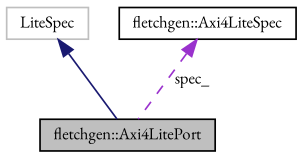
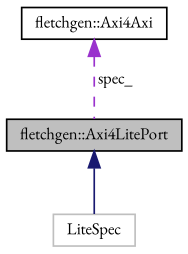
  digraph {
    fontname="EB Garamond"
    node [color=black fillcolor=white fontname="EB Garamond" fontsize=10 shape=record style=filled]
    edge [dir=back fontname="EB Garamond" fontsize=10 labelfontname=Helvetica labelfontsize=10]
    n1 [fillcolor=grey75 fontcolor=black height=0.2 label="fletchgen::Axi4LitePort" width=0.4]
    n2 [color=grey75 height=0.2 label=LiteSpec width=0.4]
-   n3 [height=0.2 label="fletchgen::Axi4LiteSpec" width=0.4]
-   n2 -> n1 [color=midnightblue style=solid]
+   n3 [height=0.2 label="fletchgen::Axi4Axi" width=0.4]
+   n1 -> n2 [color=midnightblue style=solid]
    n3 -> n1 [color=darkorchid3 label=" spec_" style=dashed]
  }
